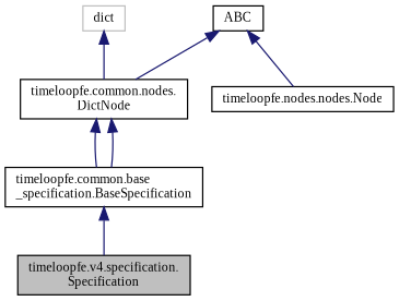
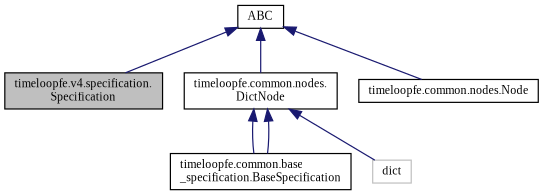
  digraph {
    fontname="Liberation Serif"
    node [color=black fillcolor=white fontname="Liberation Serif" fontsize=10 shape=record style=filled]
    edge [color=midnightblue dir=back fontname="Liberation Serif" fontsize=10 labelfontname=Helvetica labelfontsize=10 style=solid]
    n1 [fillcolor=grey75 fontcolor=black height=0.2 label="timeloopfe.v4.specification.\lSpecification" width=0.4]
    n2 [height=0.2 label="timeloopfe.common.base\l_specification.BaseSpecification" width=0.4]
    n3 [height=0.2 label="timeloopfe.common.nodes.\lDictNode" width=0.4]
-   n4 [height=0.2 label="timeloopfe.nodes.nodes.Node" width=0.4]
+   n4 [height=0.2 label="timeloopfe.common.nodes.Node" width=0.4]
    n5 [height=0.2 label=ABC width=0.4]
    n6 [color=grey75 height=0.2 label=dict width=0.4]
-   n2 -> n1
+   n5 -> n1
    n3 -> n2
    n3 -> n2
    n5 -> n3
    n5 -> n4
-   n6 -> n3
+   n3 -> n6
  }
